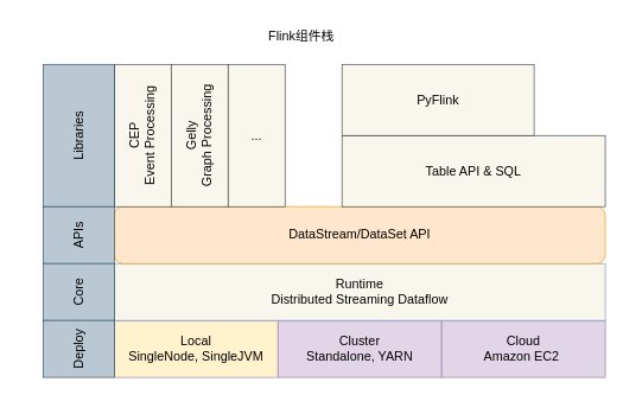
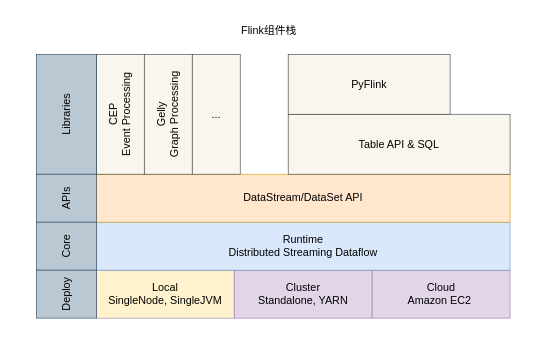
  <mxCell id="0" />
  <mxCell id="1" parent="0" />
  <mxCell id="2" value="" style="rounded=0;whiteSpace=wrap;html=1;fontSize=18;strokeColor=none;" parent="1" vertex="1"><mxGeometry x="20" y="20" width="860" height="540" as="geometry" /></mxCell>
  <mxCell id="3" value="Local&lt;br style=&quot;font-size: 18px;&quot;&gt;SingleNode, SingleJVM" style="rounded=0;whiteSpace=wrap;html=1;fontSize=18;fillColor=#fff2cc;strokeColor=#9673a6;" parent="1" vertex="1"><mxGeometry x="160" y="450" width="230" height="80" as="geometry" /></mxCell>
  <mxCell id="4" value="Cluster&lt;br style=&quot;font-size: 18px;&quot;&gt;Standalone, YARN" style="rounded=0;whiteSpace=wrap;html=1;fontSize=18;fillColor=#e1d5e7;strokeColor=#9673a6;" parent="1" vertex="1"><mxGeometry x="390" y="450" width="230" height="80" as="geometry" /></mxCell>
  <mxCell id="5" value="Cloud&lt;br style=&quot;font-size: 18px&quot;&gt;Amazon EC2&amp;nbsp;" style="rounded=0;whiteSpace=wrap;html=1;fontSize=18;fillColor=#e1d5e7;strokeColor=#9673a6;" parent="1" vertex="1"><mxGeometry x="620" y="450" width="230" height="80" as="geometry" /></mxCell>
- <mxCell id="6" value="Runtime&lt;br style=&quot;font-size: 18px;&quot;&gt;Distributed Streaming Dataflow" style="rounded=0;whiteSpace=wrap;html=1;fontSize=18;fillColor=#f9f7ed;strokeColor=#6c8ebf;" parent="1" vertex="1"><mxGeometry x="160" y="370" width="690" height="80" as="geometry" /></mxCell>
- <mxCell id="7" value="DataStream/DataSet API" style="whiteSpace=wrap;html=1;fontSize=18;fillColor=#ffe6cc;strokeColor=#d79b00;rounded=1;" parent="1" vertex="1"><mxGeometry x="160" y="290" width="690" height="80" as="geometry" /></mxCell>
+ <mxCell id="6" value="Runtime&lt;br style=&quot;font-size: 18px;&quot;&gt;Distributed Streaming Dataflow" style="rounded=0;whiteSpace=wrap;html=1;fontSize=18;fillColor=#dae8fc;strokeColor=#6c8ebf;" parent="1" vertex="1"><mxGeometry x="160" y="370" width="690" height="80" as="geometry" /></mxCell>
+ <mxCell id="7" value="DataStream/DataSet API" style="rounded=0;whiteSpace=wrap;html=1;fontSize=18;fillColor=#ffe6cc;strokeColor=#d79b00;" parent="1" vertex="1"><mxGeometry x="160" y="290" width="690" height="80" as="geometry" /></mxCell>
  <mxCell id="8" value="CEP&lt;br style=&quot;font-size: 18px;&quot;&gt;Event Processing" style="rounded=0;whiteSpace=wrap;html=1;fontSize=18;flipH=1;horizontal=0;fillColor=#f9f7ed;strokeColor=#36393d;" parent="1" vertex="1"><mxGeometry x="160" y="90" width="80" height="200" as="geometry" /></mxCell>
  <mxCell id="9" value="Gelly&lt;br style=&quot;font-size: 18px;&quot;&gt;Graph Processing" style="rounded=0;whiteSpace=wrap;html=1;fontSize=18;horizontal=0;fillColor=#f9f7ed;strokeColor=#36393d;" parent="1" vertex="1"><mxGeometry x="240" y="90" width="80" height="200" as="geometry" /></mxCell>
  <mxCell id="10" value="..." style="rounded=0;whiteSpace=wrap;html=1;fontSize=18;fillColor=#f9f7ed;strokeColor=#36393d;" parent="1" vertex="1"><mxGeometry x="320" y="90" width="80" height="200" as="geometry" /></mxCell>
  <mxCell id="11" value="Table API &amp;amp; SQL" style="rounded=0;whiteSpace=wrap;html=1;fontSize=18;fillColor=#f9f7ed;strokeColor=#36393d;" parent="1" vertex="1"><mxGeometry x="480" y="190" width="370" height="100" as="geometry" /></mxCell>
  <mxCell id="12" value="PyFlink" style="rounded=0;whiteSpace=wrap;html=1;fontSize=18;fillColor=#f9f7ed;strokeColor=#36393d;" parent="1" vertex="1"><mxGeometry x="480" y="90" width="270" height="100" as="geometry" /></mxCell>
  <mxCell id="13" value="Libraries" style="rounded=0;whiteSpace=wrap;html=1;fontSize=18;horizontal=0;fillColor=#bac8d3;strokeColor=#23445d;" parent="1" vertex="1"><mxGeometry x="60" y="90" width="100" height="200" as="geometry" /></mxCell>
  <mxCell id="14" value="APIs" style="rounded=0;whiteSpace=wrap;html=1;fontSize=18;horizontal=0;fillColor=#bac8d3;strokeColor=#23445d;" parent="1" vertex="1"><mxGeometry x="60" y="290" width="100" height="80" as="geometry" /></mxCell>
  <mxCell id="15" value="Core" style="rounded=0;whiteSpace=wrap;html=1;fontSize=18;horizontal=0;fillColor=#bac8d3;strokeColor=#23445d;" parent="1" vertex="1"><mxGeometry x="60" y="370" width="100" height="80" as="geometry" /></mxCell>
  <mxCell id="16" value="Deploy" style="rounded=0;whiteSpace=wrap;html=1;fontSize=18;horizontal=0;fillColor=#bac8d3;strokeColor=#23445d;" parent="1" vertex="1"><mxGeometry x="60" y="450" width="100" height="80" as="geometry" /></mxCell>
- <mxCell id="17" value="&lt;font style=&quot;font-size: 18px;&quot;&gt;Flink组件栈&amp;nbsp;&lt;/font&gt;" style="text;html=1;strokeColor=none;fillColor=none;align=center;verticalAlign=middle;whiteSpace=wrap;rounded=0;fontSize=18;" parent="1" vertex="1"><mxGeometry x="357.5" y="40" width="135" height="20" as="geometry" /></mxCell>
+ <mxCell id="17" value="&lt;font style=&quot;font-size: 18px;&quot;&gt;Flink组件栈&amp;nbsp;&lt;/font&gt;" style="text;html=1;strokeColor=none;fillColor=none;align=center;verticalAlign=middle;whiteSpace=wrap;rounded=0;fontSize=18;" parent="1" vertex="1"><mxGeometry x="382.5" y="40" width="135" height="20" as="geometry" /></mxCell>
